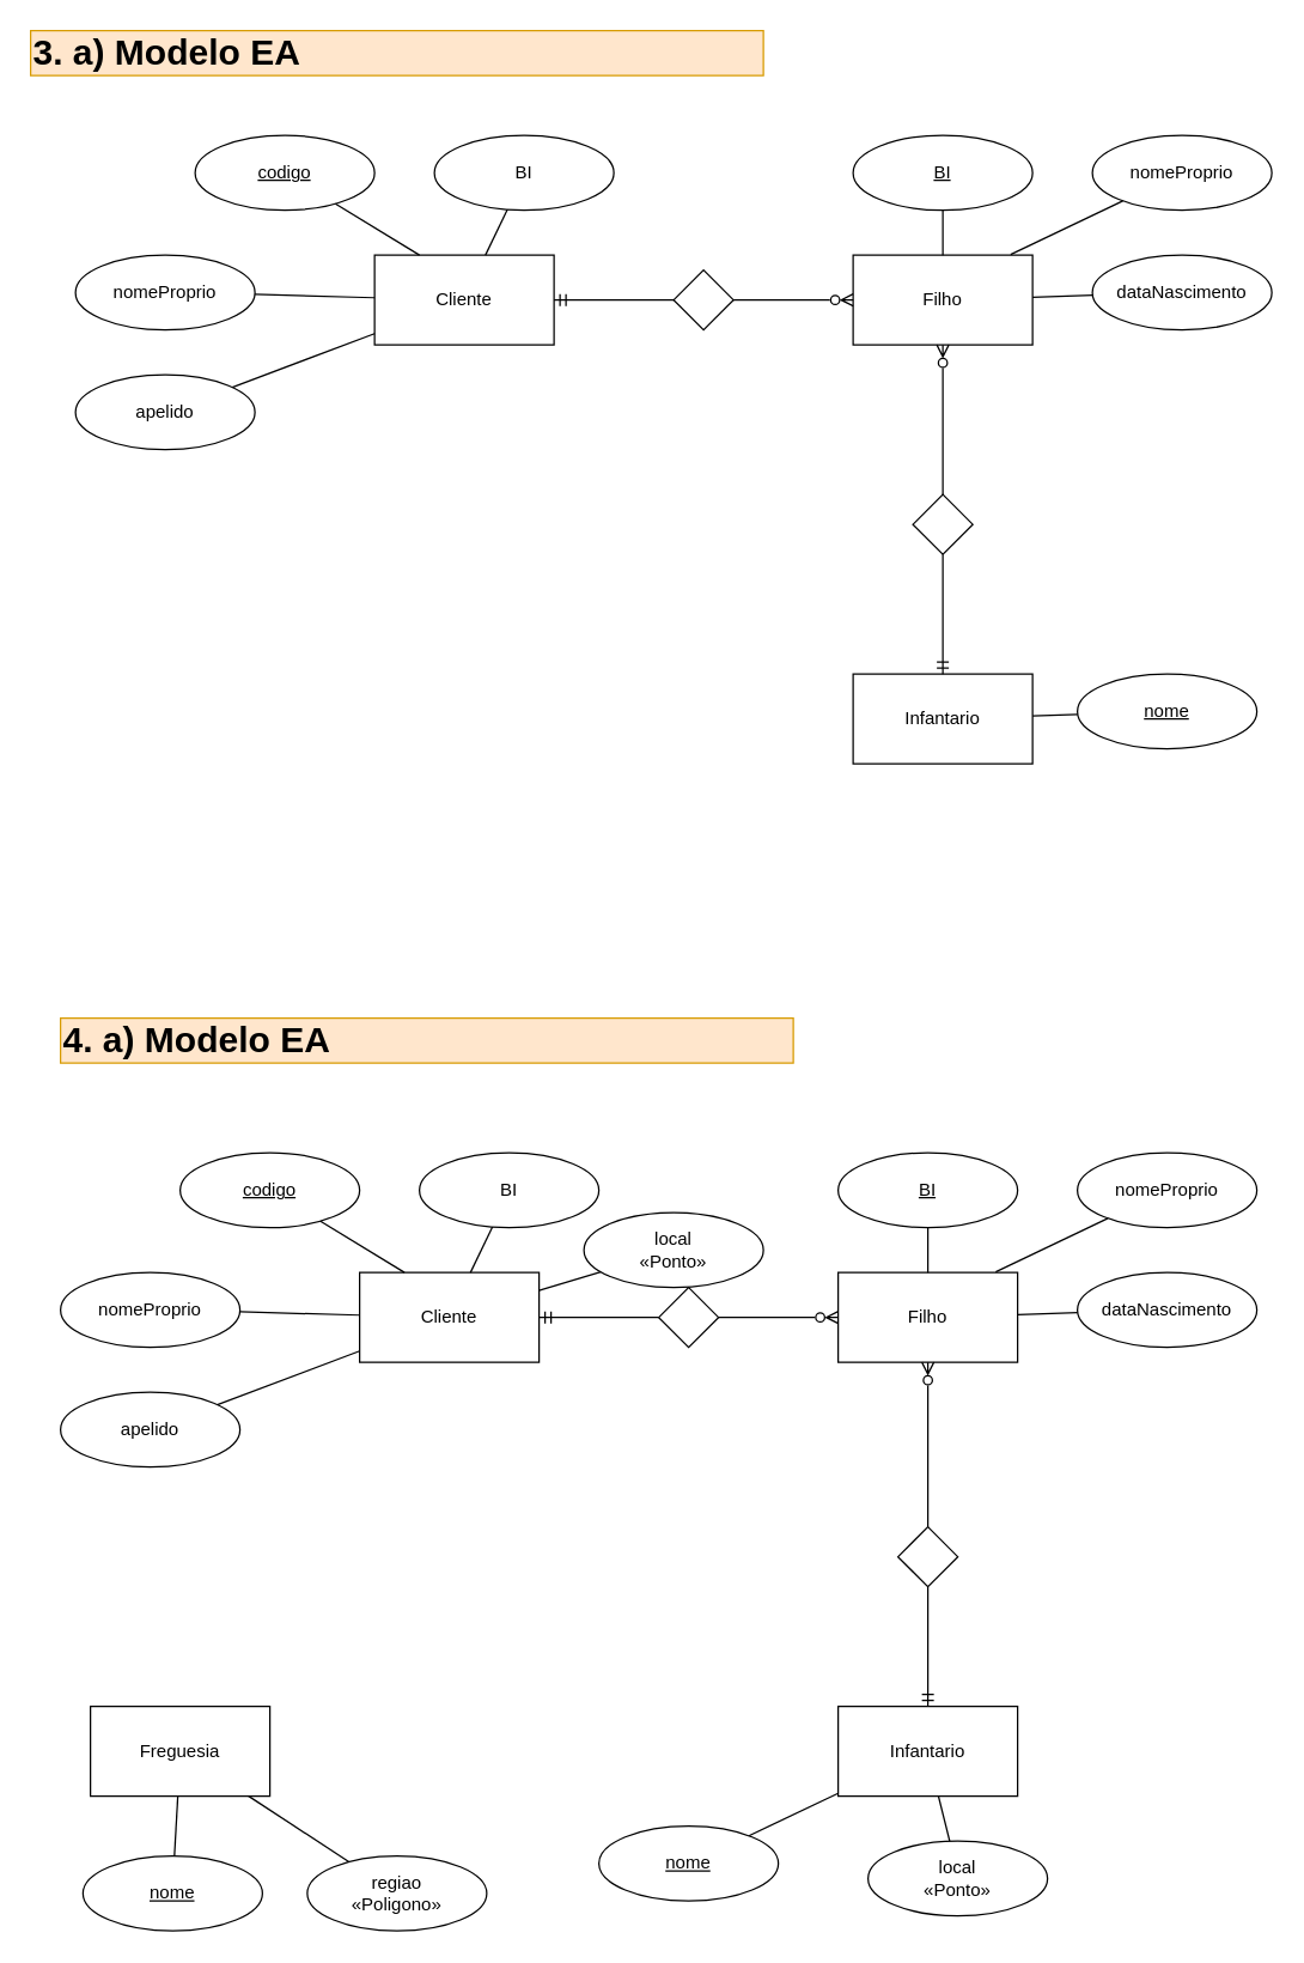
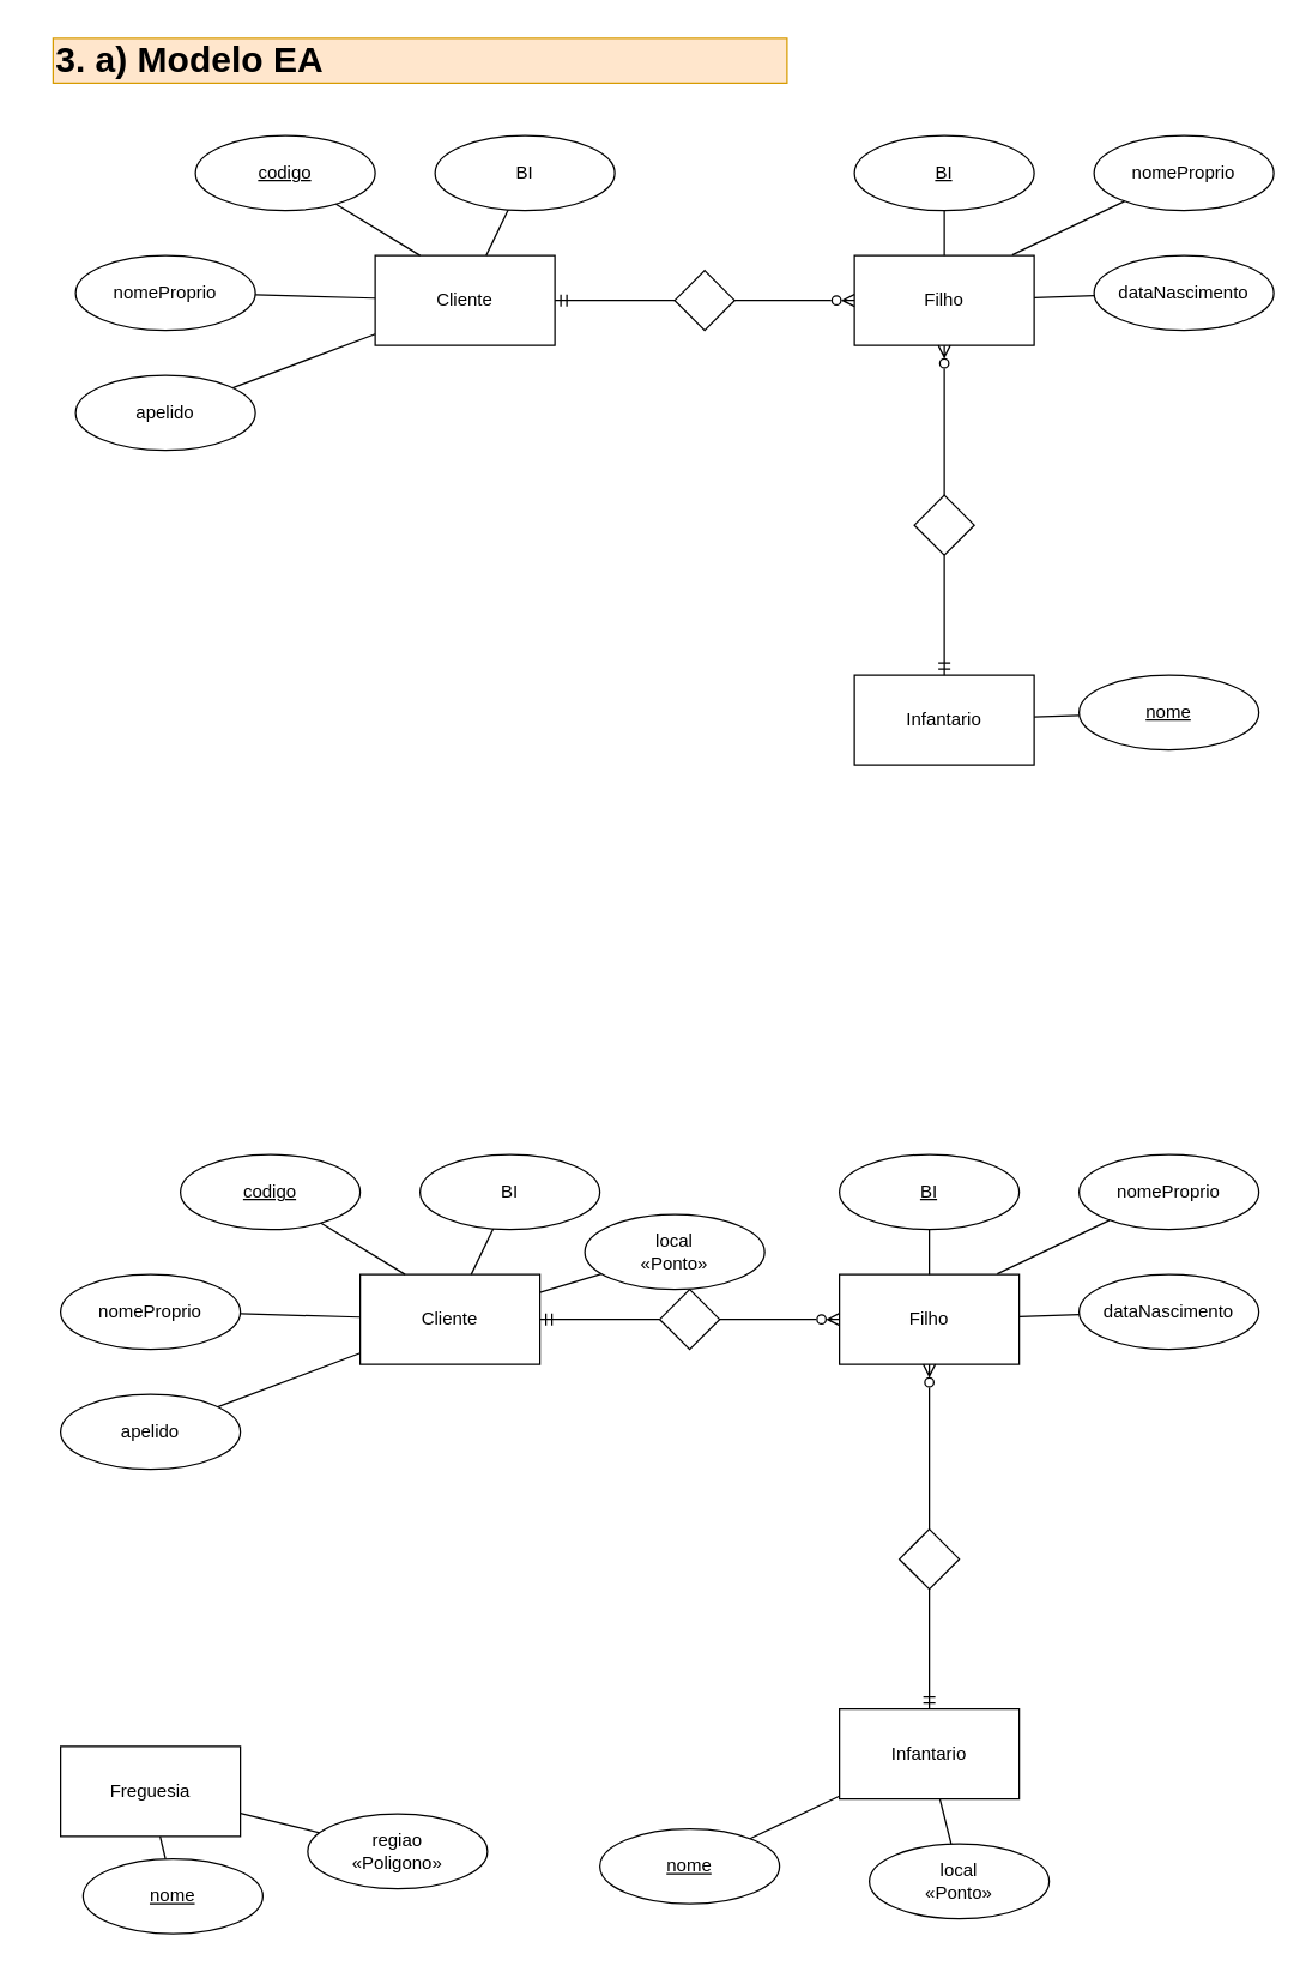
  <mxCell id="0" />
  <mxCell id="1" parent="0" />
- <mxCell id="2" value="&lt;h1&gt;3. a) Modelo EA&lt;/h1&gt;" style="text;html=1;align=left;verticalAlign=middle;whiteSpace=wrap;rounded=0;fillColor=#ffe6cc;strokeColor=#d79b00;" vertex="1" parent="1"><mxGeometry x="20" y="20" width="490" height="30" as="geometry" /></mxCell>
+ <mxCell id="2" value="&lt;h1&gt;3. a) Modelo EA&lt;/h1&gt;" style="text;html=1;align=left;verticalAlign=middle;whiteSpace=wrap;rounded=0;fillColor=#ffe6cc;strokeColor=#d79b00;" vertex="1" parent="1"><mxGeometry x="35" y="25" width="490" height="30" as="geometry" /></mxCell>
  <mxCell id="3" value="Cliente" style="rounded=0;whiteSpace=wrap;html=1;" vertex="1" parent="1"><mxGeometry x="240" y="850" width="120" height="60" as="geometry" /></mxCell>
  <mxCell id="4" value="&lt;u&gt;codigo&lt;/u&gt;" style="ellipse;whiteSpace=wrap;html=1;" vertex="1" parent="1"><mxGeometry x="120" y="770" width="120" height="50" as="geometry" /></mxCell>
  <mxCell id="5" style="rounded=0;orthogonalLoop=1;jettySize=auto;html=1;endArrow=none;endFill=0;" edge="1" source="6" target="3" parent="1"><mxGeometry relative="1" as="geometry" /></mxCell>
  <mxCell id="6" value="BI" style="ellipse;whiteSpace=wrap;html=1;" vertex="1" parent="1"><mxGeometry x="280" y="770" width="120" height="50" as="geometry" /></mxCell>
  <mxCell id="7" style="rounded=0;orthogonalLoop=1;jettySize=auto;html=1;endArrow=none;endFill=0;" edge="1" source="8" target="3" parent="1"><mxGeometry relative="1" as="geometry" /></mxCell>
  <mxCell id="8" value="nomeProprio" style="ellipse;whiteSpace=wrap;html=1;" vertex="1" parent="1"><mxGeometry x="40" y="850" width="120" height="50" as="geometry" /></mxCell>
  <mxCell id="9" style="rounded=0;orthogonalLoop=1;jettySize=auto;html=1;endArrow=none;endFill=0;" edge="1" source="10" target="3" parent="1"><mxGeometry relative="1" as="geometry" /></mxCell>
  <mxCell id="10" value="apelido" style="ellipse;whiteSpace=wrap;html=1;" vertex="1" parent="1"><mxGeometry x="40" y="930" width="120" height="50" as="geometry" /></mxCell>
  <mxCell id="11" value="Filho" style="rounded=0;whiteSpace=wrap;html=1;" vertex="1" parent="1"><mxGeometry x="560" y="850" width="120" height="60" as="geometry" /></mxCell>
  <mxCell id="12" style="rounded=0;orthogonalLoop=1;jettySize=auto;html=1;entryX=0.25;entryY=0;entryDx=0;entryDy=0;endArrow=none;endFill=0;" edge="1" source="4" target="3" parent="1"><mxGeometry relative="1" as="geometry" /></mxCell>
  <mxCell id="13" style="edgeStyle=orthogonalEdgeStyle;rounded=0;orthogonalLoop=1;jettySize=auto;html=1;entryX=1;entryY=0.5;entryDx=0;entryDy=0;endArrow=ERmandOne;endFill=0;" edge="1" source="15" target="3" parent="1"><mxGeometry relative="1" as="geometry" /></mxCell>
  <mxCell id="14" style="edgeStyle=orthogonalEdgeStyle;rounded=0;orthogonalLoop=1;jettySize=auto;html=1;endArrow=ERzeroToMany;endFill=0;" edge="1" source="15" target="11" parent="1"><mxGeometry relative="1" as="geometry" /></mxCell>
  <mxCell id="15" value="" style="rhombus;whiteSpace=wrap;html=1;" vertex="1" parent="1"><mxGeometry x="440" y="860" width="40" height="40" as="geometry" /></mxCell>
  <mxCell id="16" value="nomeProprio" style="ellipse;whiteSpace=wrap;html=1;" vertex="1" parent="1"><mxGeometry x="720" y="770" width="120" height="50" as="geometry" /></mxCell>
  <mxCell id="17" style="rounded=0;orthogonalLoop=1;jettySize=auto;html=1;endArrow=none;endFill=0;" edge="1" source="18" target="11" parent="1"><mxGeometry relative="1" as="geometry" /></mxCell>
  <mxCell id="18" value="dataNascimento" style="ellipse;whiteSpace=wrap;html=1;" vertex="1" parent="1"><mxGeometry x="720" y="850" width="120" height="50" as="geometry" /></mxCell>
  <mxCell id="19" style="rounded=0;orthogonalLoop=1;jettySize=auto;html=1;entryX=0.5;entryY=0;entryDx=0;entryDy=0;endArrow=none;endFill=0;" edge="1" source="20" target="11" parent="1"><mxGeometry relative="1" as="geometry" /></mxCell>
  <mxCell id="20" value="&lt;u&gt;BI&lt;/u&gt;" style="ellipse;whiteSpace=wrap;html=1;" vertex="1" parent="1"><mxGeometry x="560" y="770" width="120" height="50" as="geometry" /></mxCell>
  <mxCell id="21" style="rounded=0;orthogonalLoop=1;jettySize=auto;html=1;entryX=0.878;entryY=-0.006;entryDx=0;entryDy=0;entryPerimeter=0;endArrow=none;endFill=0;" edge="1" source="16" target="11" parent="1"><mxGeometry relative="1" as="geometry" /></mxCell>
  <mxCell id="22" value="Infantario" style="rounded=0;whiteSpace=wrap;html=1;" vertex="1" parent="1"><mxGeometry x="560" y="1140" width="120" height="60" as="geometry" /></mxCell>
  <mxCell id="23" style="rounded=0;orthogonalLoop=1;jettySize=auto;html=1;endArrow=none;endFill=0;" edge="1" source="24" target="22" parent="1"><mxGeometry relative="1" as="geometry" /></mxCell>
  <mxCell id="24" value="&lt;u&gt;nome&lt;/u&gt;" style="ellipse;whiteSpace=wrap;html=1;" vertex="1" parent="1"><mxGeometry x="400" y="1220" width="120" height="50" as="geometry" /></mxCell>
- <mxCell id="25" value="&lt;h1&gt;4. a) Modelo EA&lt;/h1&gt;" style="text;html=1;align=left;verticalAlign=middle;whiteSpace=wrap;rounded=0;fillColor=#ffe6cc;strokeColor=#d79b00;" vertex="1" parent="1"><mxGeometry x="40" y="680" width="490" height="30" as="geometry" /></mxCell>
- <mxCell id="26" value="Freguesia" style="rounded=0;whiteSpace=wrap;html=1;" vertex="1" parent="1"><mxGeometry x="60" y="1140" width="120" height="60" as="geometry" /></mxCell>
+ <mxCell id="26" value="Freguesia" style="rounded=0;whiteSpace=wrap;html=1;" vertex="1" parent="1"><mxGeometry x="40" y="1165" width="120" height="60" as="geometry" /></mxCell>
  <mxCell id="27" style="rounded=0;orthogonalLoop=1;jettySize=auto;html=1;endArrow=none;endFill=0;" edge="1" parent="1" source="28" target="26"><mxGeometry relative="1" as="geometry" /></mxCell>
  <mxCell id="28" value="&lt;u&gt;nome&lt;/u&gt;" style="ellipse;whiteSpace=wrap;html=1;" vertex="1" parent="1"><mxGeometry x="55" y="1240" width="120" height="50" as="geometry" /></mxCell>
  <mxCell id="29" style="rounded=0;orthogonalLoop=1;jettySize=auto;html=1;endArrow=none;endFill=0;" edge="1" parent="1" source="30" target="26"><mxGeometry relative="1" as="geometry" /></mxCell>
- <mxCell id="30" value="regiao&lt;div&gt;«Poligono»&lt;/div&gt;" style="ellipse;whiteSpace=wrap;html=1;" vertex="1" parent="1"><mxGeometry x="205" y="1240" width="120" height="50" as="geometry" /></mxCell>
+ <mxCell id="30" value="regiao&lt;div&gt;«Poligono»&lt;/div&gt;" style="ellipse;whiteSpace=wrap;html=1;" vertex="1" parent="1"><mxGeometry x="205" y="1210" width="120" height="50" as="geometry" /></mxCell>
  <mxCell id="31" style="rounded=0;orthogonalLoop=1;jettySize=auto;html=1;endArrow=none;endFill=0;" edge="1" parent="1" source="32" target="22"><mxGeometry relative="1" as="geometry" /></mxCell>
  <mxCell id="32" value="local&lt;div&gt;«Ponto»&lt;/div&gt;" style="ellipse;whiteSpace=wrap;html=1;" vertex="1" parent="1"><mxGeometry x="580" y="1230" width="120" height="50" as="geometry" /></mxCell>
  <mxCell id="33" style="rounded=0;orthogonalLoop=1;jettySize=auto;html=1;endArrow=none;endFill=0;" edge="1" parent="1" source="34" target="3"><mxGeometry relative="1" as="geometry" /></mxCell>
  <mxCell id="34" value="local&lt;div&gt;«Ponto»&lt;/div&gt;" style="ellipse;whiteSpace=wrap;html=1;" vertex="1" parent="1"><mxGeometry x="390" y="810" width="120" height="50" as="geometry" /></mxCell>
  <mxCell id="35" style="rounded=0;orthogonalLoop=1;jettySize=auto;html=1;endArrow=ERzeroToMany;endFill=0;entryX=0.5;entryY=1;entryDx=0;entryDy=0;" edge="1" parent="1" source="37" target="11"><mxGeometry relative="1" as="geometry" /></mxCell>
  <mxCell id="36" style="rounded=0;orthogonalLoop=1;jettySize=auto;html=1;entryX=0.5;entryY=0;entryDx=0;entryDy=0;endArrow=ERmandOne;endFill=0;" edge="1" parent="1" source="37" target="22"><mxGeometry relative="1" as="geometry" /></mxCell>
  <mxCell id="37" value="" style="rhombus;whiteSpace=wrap;html=1;" vertex="1" parent="1"><mxGeometry x="600" y="1020" width="40" height="40" as="geometry" /></mxCell>
  <mxCell id="38" value="Cliente" style="rounded=0;whiteSpace=wrap;html=1;" vertex="1" parent="1"><mxGeometry x="250" y="170" width="120" height="60" as="geometry" /></mxCell>
  <mxCell id="39" value="&lt;u&gt;codigo&lt;/u&gt;" style="ellipse;whiteSpace=wrap;html=1;" vertex="1" parent="1"><mxGeometry x="130" y="90" width="120" height="50" as="geometry" /></mxCell>
  <mxCell id="40" style="rounded=0;orthogonalLoop=1;jettySize=auto;html=1;endArrow=none;endFill=0;" edge="1" parent="1" source="41" target="38"><mxGeometry relative="1" as="geometry" /></mxCell>
  <mxCell id="41" value="BI" style="ellipse;whiteSpace=wrap;html=1;" vertex="1" parent="1"><mxGeometry x="290" y="90" width="120" height="50" as="geometry" /></mxCell>
  <mxCell id="42" style="rounded=0;orthogonalLoop=1;jettySize=auto;html=1;endArrow=none;endFill=0;" edge="1" parent="1" source="43" target="38"><mxGeometry relative="1" as="geometry" /></mxCell>
  <mxCell id="43" value="nomeProprio" style="ellipse;whiteSpace=wrap;html=1;" vertex="1" parent="1"><mxGeometry x="50" y="170" width="120" height="50" as="geometry" /></mxCell>
  <mxCell id="44" style="rounded=0;orthogonalLoop=1;jettySize=auto;html=1;endArrow=none;endFill=0;" edge="1" parent="1" source="45" target="38"><mxGeometry relative="1" as="geometry" /></mxCell>
  <mxCell id="45" value="apelido" style="ellipse;whiteSpace=wrap;html=1;" vertex="1" parent="1"><mxGeometry x="50" y="250" width="120" height="50" as="geometry" /></mxCell>
  <mxCell id="46" value="Filho" style="rounded=0;whiteSpace=wrap;html=1;" vertex="1" parent="1"><mxGeometry x="570" y="170" width="120" height="60" as="geometry" /></mxCell>
  <mxCell id="47" style="rounded=0;orthogonalLoop=1;jettySize=auto;html=1;entryX=0.25;entryY=0;entryDx=0;entryDy=0;endArrow=none;endFill=0;" edge="1" parent="1" source="39" target="38"><mxGeometry relative="1" as="geometry" /></mxCell>
  <mxCell id="48" style="edgeStyle=orthogonalEdgeStyle;rounded=0;orthogonalLoop=1;jettySize=auto;html=1;entryX=1;entryY=0.5;entryDx=0;entryDy=0;endArrow=ERmandOne;endFill=0;" edge="1" parent="1" source="50" target="38"><mxGeometry relative="1" as="geometry" /></mxCell>
  <mxCell id="49" style="edgeStyle=orthogonalEdgeStyle;rounded=0;orthogonalLoop=1;jettySize=auto;html=1;endArrow=ERzeroToMany;endFill=0;" edge="1" parent="1" source="50" target="46"><mxGeometry relative="1" as="geometry" /></mxCell>
  <mxCell id="50" value="" style="rhombus;whiteSpace=wrap;html=1;" vertex="1" parent="1"><mxGeometry x="450" y="180" width="40" height="40" as="geometry" /></mxCell>
  <mxCell id="51" value="nomeProprio" style="ellipse;whiteSpace=wrap;html=1;" vertex="1" parent="1"><mxGeometry x="730" y="90" width="120" height="50" as="geometry" /></mxCell>
  <mxCell id="52" style="rounded=0;orthogonalLoop=1;jettySize=auto;html=1;endArrow=none;endFill=0;" edge="1" parent="1" source="53" target="46"><mxGeometry relative="1" as="geometry" /></mxCell>
  <mxCell id="53" value="dataNascimento" style="ellipse;whiteSpace=wrap;html=1;" vertex="1" parent="1"><mxGeometry x="730" y="170" width="120" height="50" as="geometry" /></mxCell>
  <mxCell id="54" style="rounded=0;orthogonalLoop=1;jettySize=auto;html=1;entryX=0.5;entryY=0;entryDx=0;entryDy=0;endArrow=none;endFill=0;" edge="1" parent="1" source="55" target="46"><mxGeometry relative="1" as="geometry" /></mxCell>
  <mxCell id="55" value="&lt;u&gt;BI&lt;/u&gt;" style="ellipse;whiteSpace=wrap;html=1;" vertex="1" parent="1"><mxGeometry x="570" y="90" width="120" height="50" as="geometry" /></mxCell>
  <mxCell id="56" style="rounded=0;orthogonalLoop=1;jettySize=auto;html=1;entryX=0.878;entryY=-0.006;entryDx=0;entryDy=0;entryPerimeter=0;endArrow=none;endFill=0;" edge="1" parent="1" source="51" target="46"><mxGeometry relative="1" as="geometry" /></mxCell>
  <mxCell id="57" value="Infantario" style="rounded=0;whiteSpace=wrap;html=1;" vertex="1" parent="1"><mxGeometry x="570" y="450" width="120" height="60" as="geometry" /></mxCell>
  <mxCell id="58" style="rounded=0;orthogonalLoop=1;jettySize=auto;html=1;endArrow=none;endFill=0;" edge="1" parent="1" source="59" target="57"><mxGeometry relative="1" as="geometry" /></mxCell>
  <mxCell id="59" value="&lt;u&gt;nome&lt;/u&gt;" style="ellipse;whiteSpace=wrap;html=1;" vertex="1" parent="1"><mxGeometry x="720" y="450" width="120" height="50" as="geometry" /></mxCell>
  <mxCell id="60" style="rounded=0;orthogonalLoop=1;jettySize=auto;html=1;endArrow=ERzeroToMany;endFill=0;entryX=0.5;entryY=1;entryDx=0;entryDy=0;" edge="1" parent="1" source="62" target="46"><mxGeometry relative="1" as="geometry" /></mxCell>
  <mxCell id="61" style="rounded=0;orthogonalLoop=1;jettySize=auto;html=1;entryX=0.5;entryY=0;entryDx=0;entryDy=0;endArrow=ERmandOne;endFill=0;" edge="1" parent="1" source="62" target="57"><mxGeometry relative="1" as="geometry" /></mxCell>
  <mxCell id="62" value="" style="rhombus;whiteSpace=wrap;html=1;" vertex="1" parent="1"><mxGeometry x="610" y="330" width="40" height="40" as="geometry" /></mxCell>
